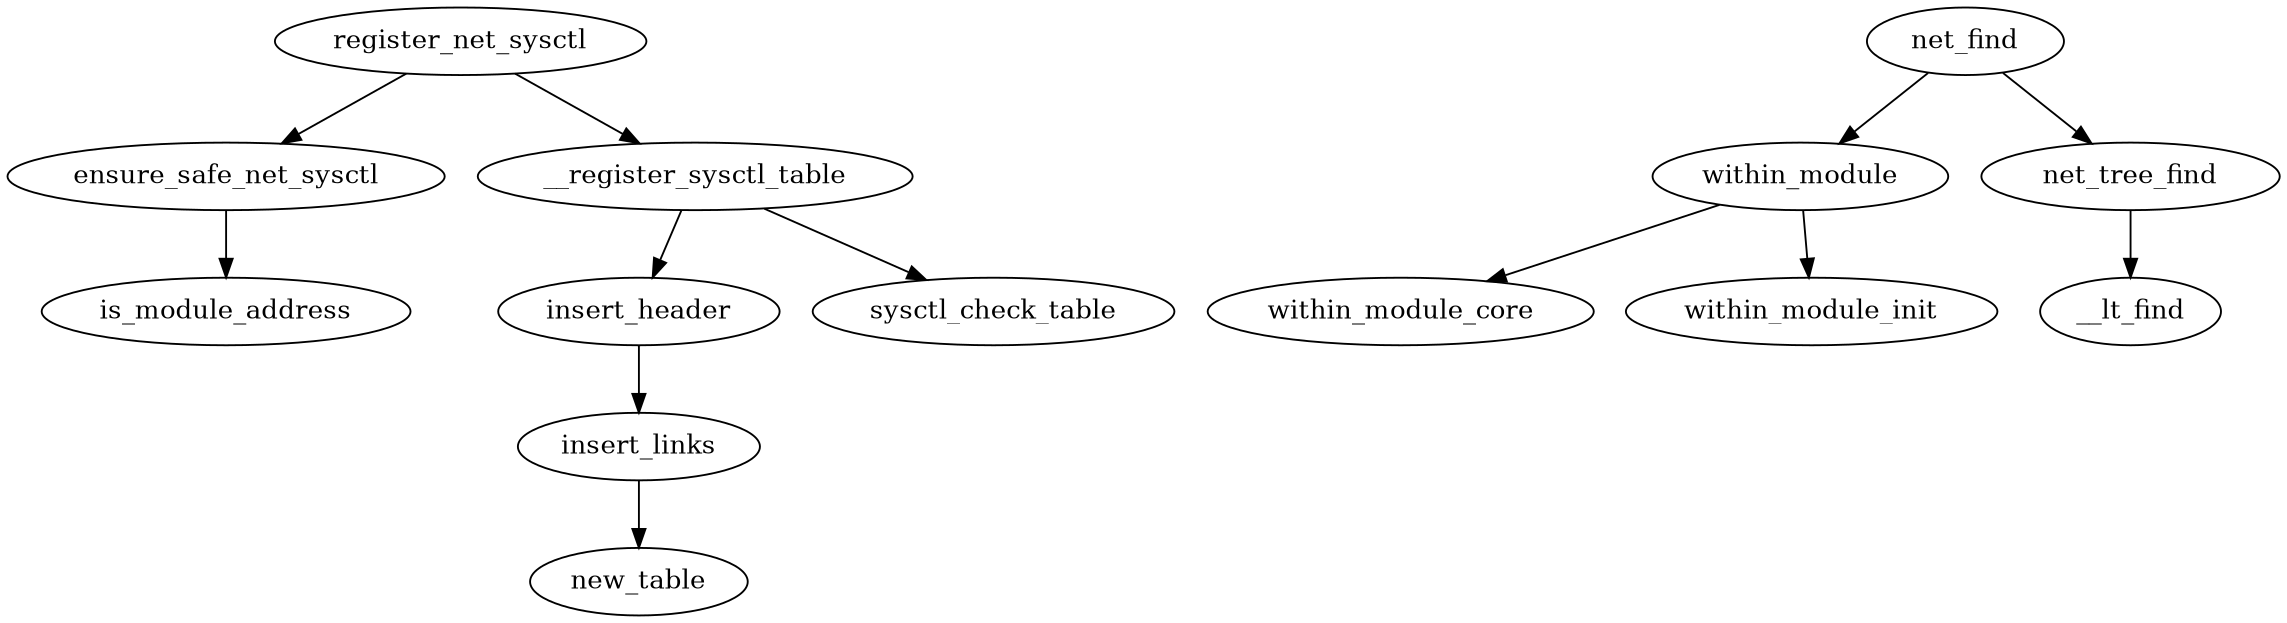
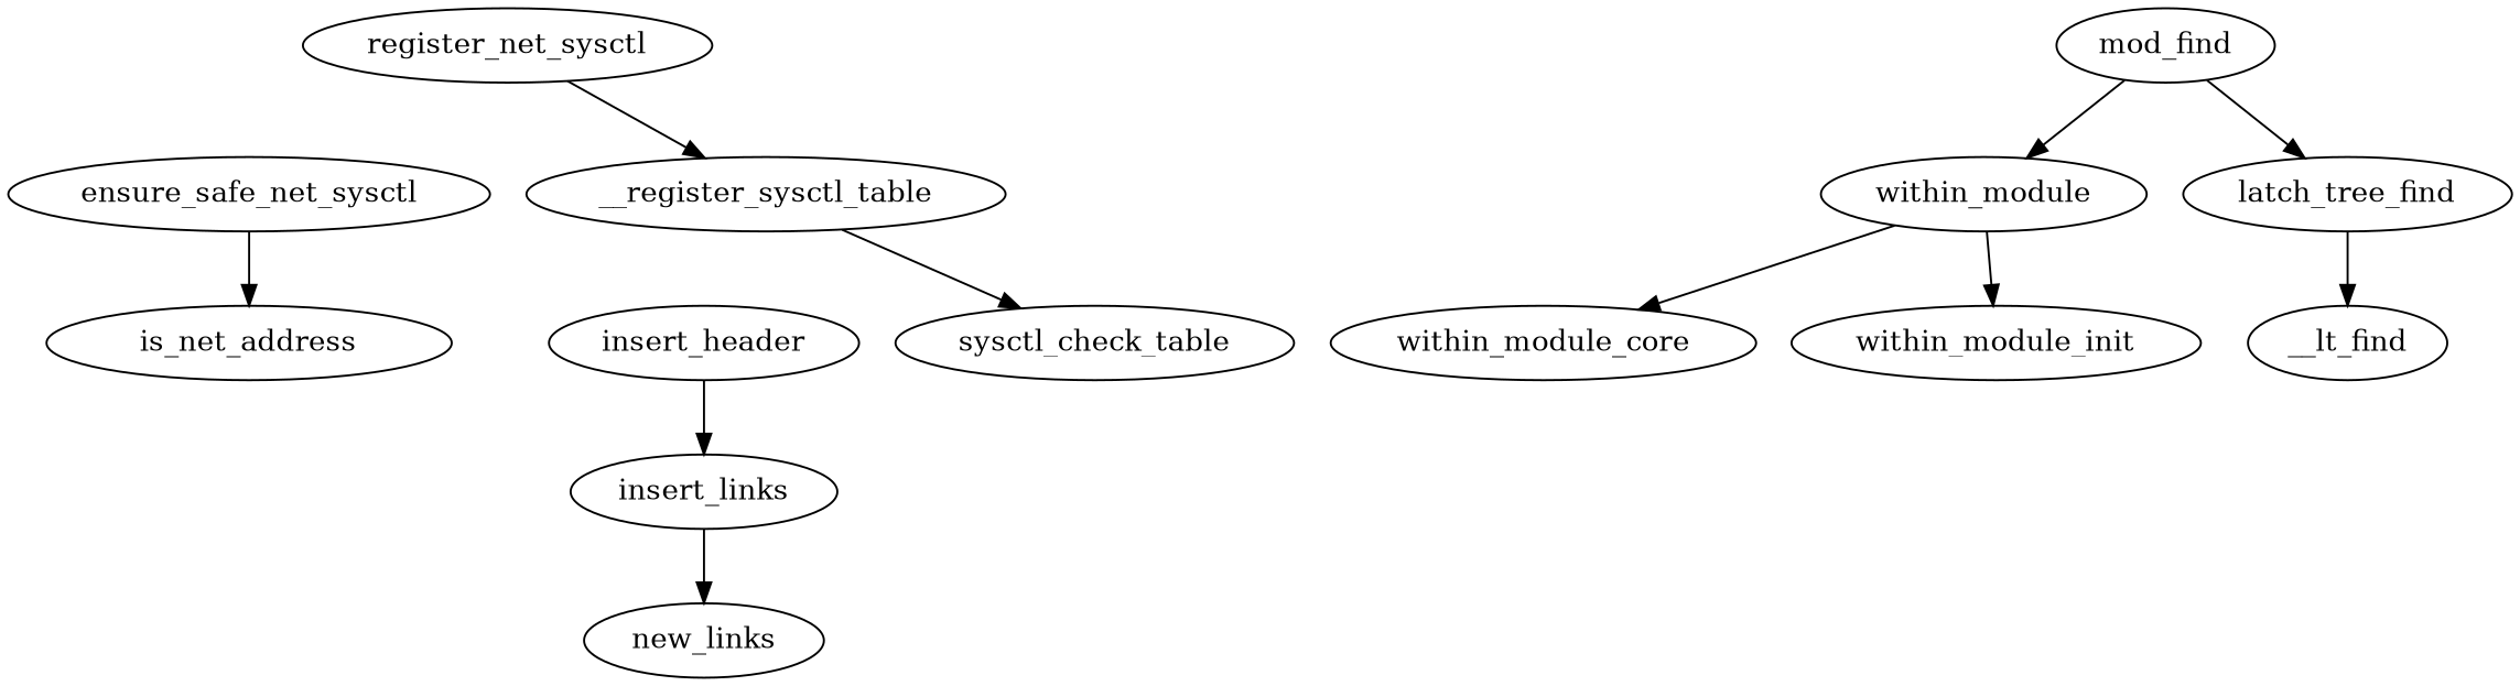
  digraph {
    register_net_sysctl
    ensure_safe_net_sysctl
    __register_sysctl_table
-   is_module_address
+   is_module_address [label=is_net_address]
    insert_header
    sysctl_check_table
-   mod_find [label=net_find]
+   mod_find
    within_module
-   latch_tree_find [label=net_tree_find]
+   latch_tree_find
    within_module_core
    within_module_init
    __lt_find
    insert_links
-   new_links [label=new_table]
-   register_net_sysctl -> ensure_safe_net_sysctl
+   new_links
    register_net_sysctl -> __register_sysctl_table
    ensure_safe_net_sysctl -> is_module_address
-   __register_sysctl_table -> insert_header
    __register_sysctl_table -> sysctl_check_table
    insert_header -> insert_links
    mod_find -> within_module
    mod_find -> latch_tree_find
    within_module -> within_module_core
    within_module -> within_module_init
    latch_tree_find -> __lt_find
    insert_links -> new_links
  }
